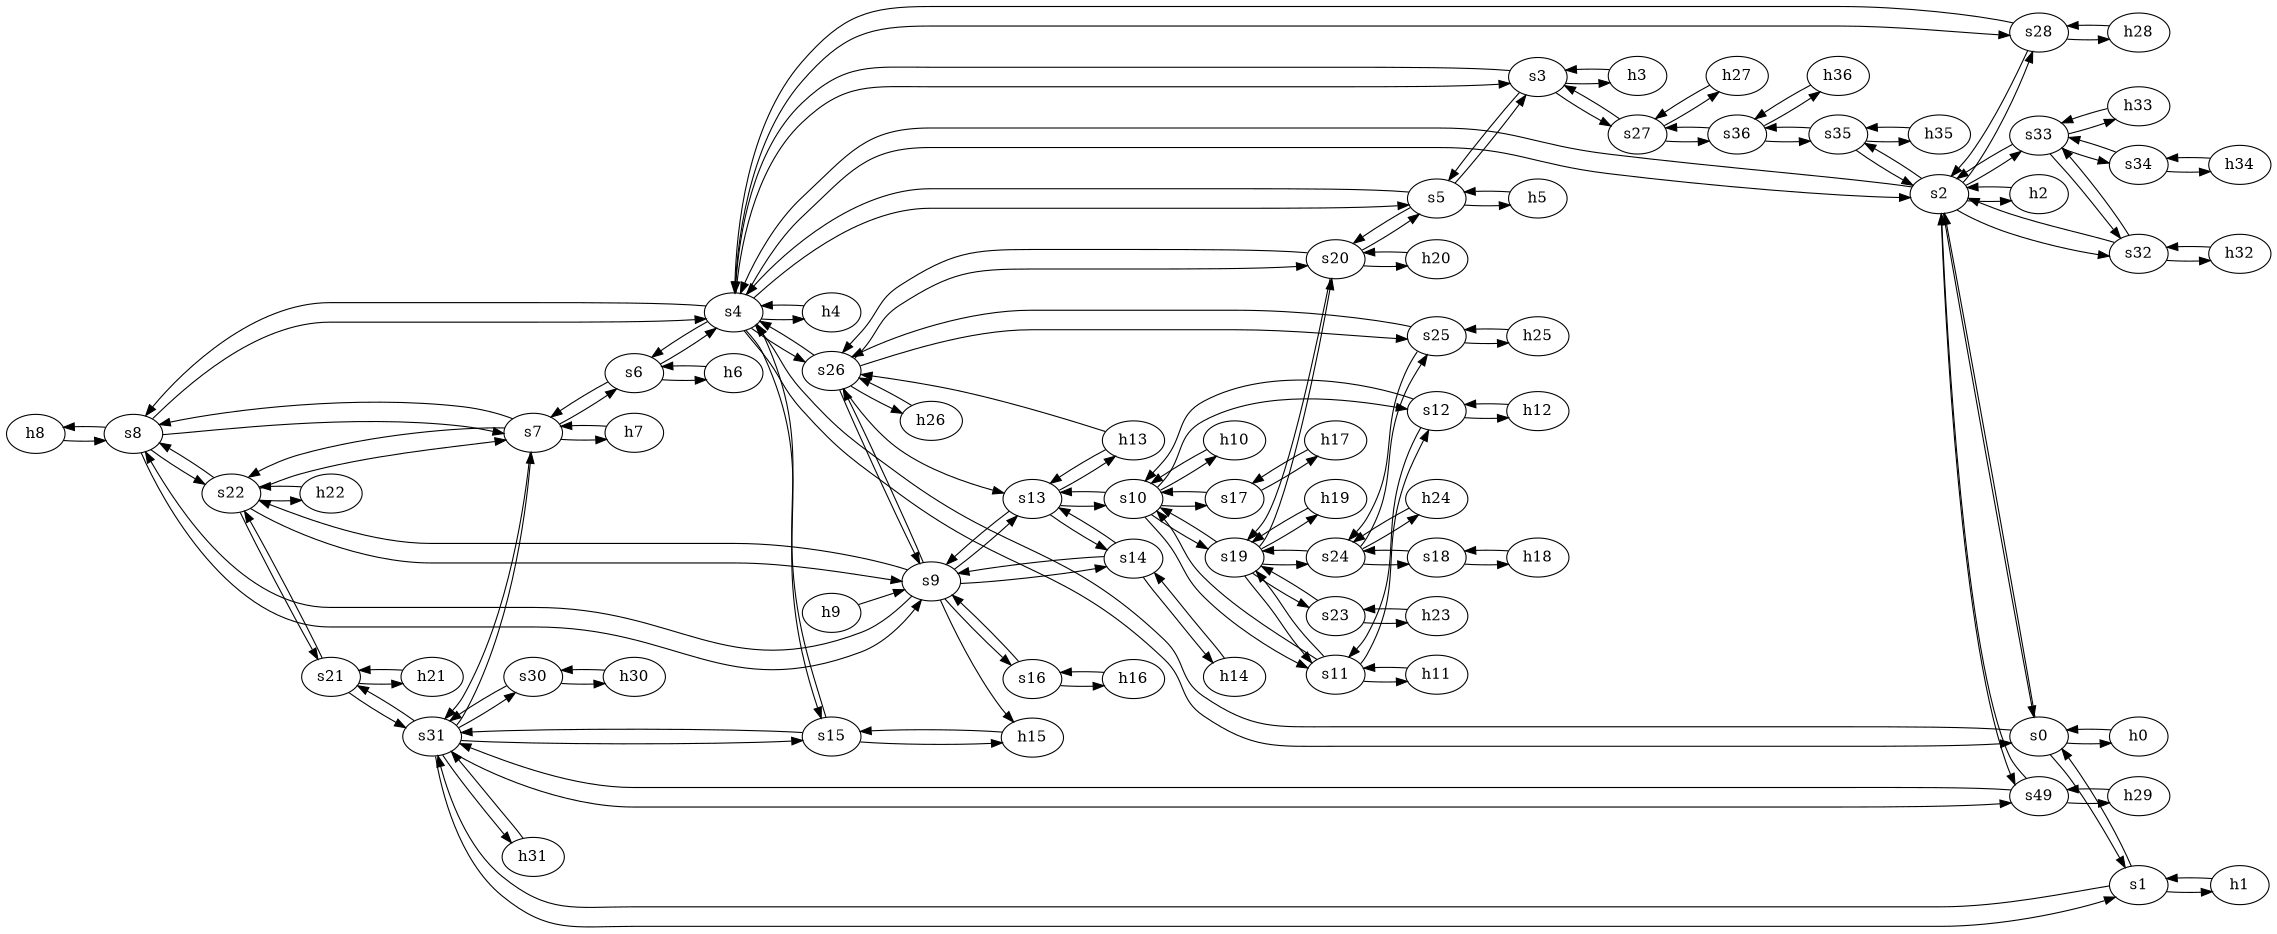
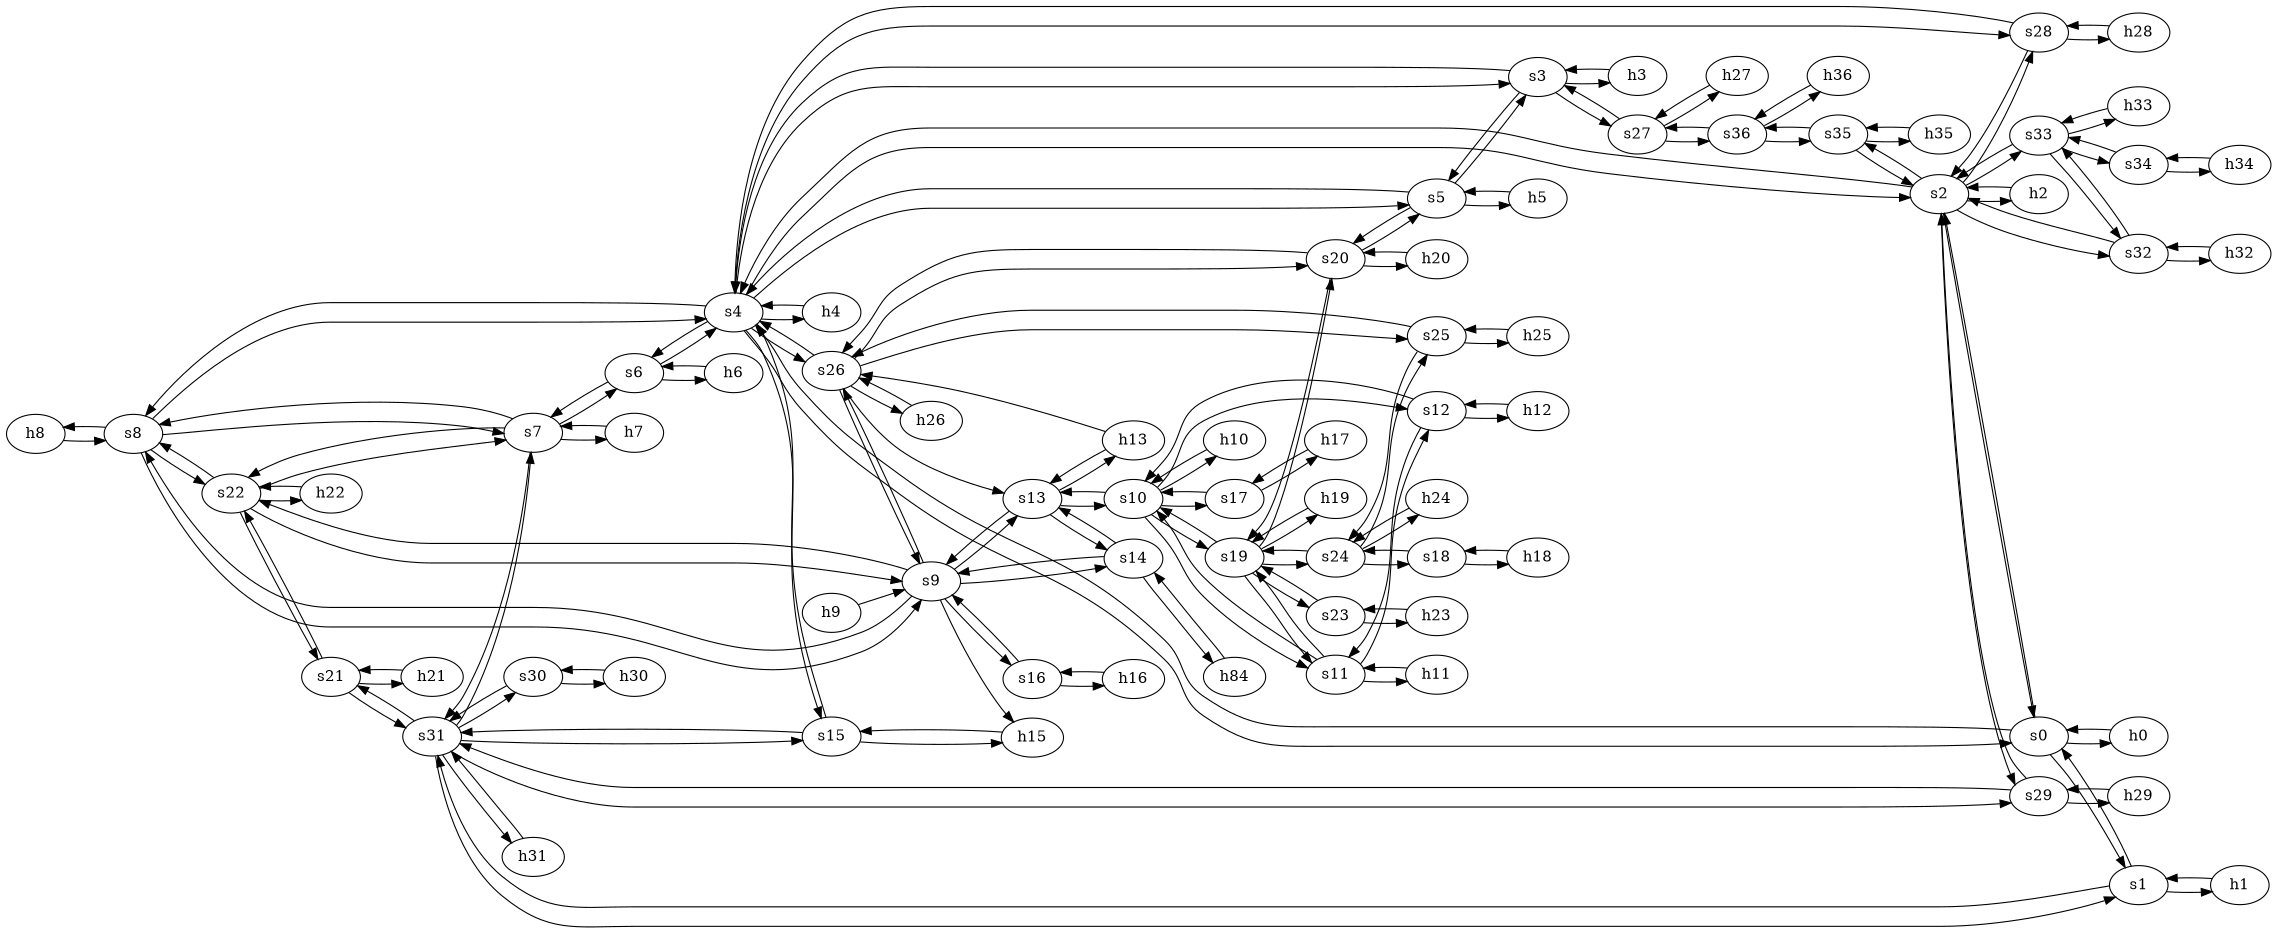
  strict digraph {
    rankdir=LR
    node [type=host]
    edge [capacity="1Gbps" cost=1 dst_port=1 src_port=1]
    h8 [ip="111.0.8.8" mac="00:00:00:00:8:8"]
    s8 [type=switch]
    s9 [type=switch]
    s7 [type=switch]
    s4 [type=switch]
    s22 [type=switch]
    s26 [type=switch]
    s16 [type=switch]
    s14 [type=switch]
    s13 [type=switch]
    h15 [ip="111.0.15.15" mac="00:00:00:00:15:15"]
    s31 [type=switch]
    s6 [type=switch]
    h7 [ip="111.0.7.7" mac="00:00:00:00:7:7"]
    s2 [type=switch]
    s0 [type=switch]
    s28 [type=switch]
    s3 [type=switch]
    s5 [type=switch]
    h4 [ip="111.0.4.4" mac="00:00:00:00:4:4"]
    s15 [type=switch]
    h22 [ip="111.0.22.22" mac="00:00:00:00:22:22"]
    s21 [type=switch]
    h9 [ip="111.0.9.9" mac="00:00:00:00:9:9"]
    h26 [ip="111.0.26.26" mac="00:00:00:00:26:26"]
    s20 [type=switch]
    s25 [type=switch]
    h16 [ip="111.0.16.16" mac="00:00:00:00:16:16"]
-   h14 [ip="111.0.14.14" mac="00:00:00:00:14:14"]
+   h14 [ip="111.0.14.14" mac="00:00:00:00:14:14" label=h84]
    s10 [type=switch]
    h13 [ip="111.0.13.13" mac="00:00:00:00:13:13"]
    s19 [type=switch]
    h20 [ip="111.0.20.20" mac="00:00:00:00:20:20"]
    s24 [type=switch]
    h25 [ip="111.0.25.25" mac="00:00:00:00:25:25"]
    h2 [ip="111.0.2.2" mac="00:00:00:00:2:2"]
-   s29 [type=switch label=s49]
+   s29 [type=switch]
    s35 [type=switch]
    s32 [type=switch]
    s33 [type=switch]
    h0 [ip="111.0.0.0" mac="00:00:00:00:0:0"]
    s1 [type=switch]
    h29 [ip="111.0.29.29" mac="00:00:00:00:29:29"]
    h28 [ip="111.0.28.28" mac="00:00:00:00:28:28"]
    s36 [type=switch]
    h35 [ip="111.0.35.35" mac="00:00:00:00:35:35"]
    h32 [ip="111.0.32.32" mac="00:00:00:00:32:32"]
    s34 [type=switch]
    h33 [ip="111.0.33.33" mac="00:00:00:00:33:33"]
    h3 [ip="111.0.3.3" mac="00:00:00:00:3:3"]
    s27 [type=switch]
    h5 [ip="111.0.5.5" mac="00:00:00:00:5:5"]
    h27 [ip="111.0.27.27" mac="00:00:00:00:27:27"]
    h1 [ip="111.0.1.1" mac="00:00:00:00:1:1"]
    h31 [ip="111.0.31.31" mac="00:00:00:00:31:31"]
    s30 [type=switch]
    h6 [ip="111.0.6.6" mac="00:00:00:00:6:6"]
    h23 [ip="111.0.23.23" mac="00:00:00:00:23:23"]
    s23 [type=switch]
    s11 [type=switch]
    h19 [ip="111.0.19.19" mac="00:00:00:00:19:19"]
    h21 [ip="111.0.21.21" mac="00:00:00:00:21:21"]
    s12 [type=switch]
    h10 [ip="111.0.10.10" mac="00:00:00:00:10:10"]
    s17 [type=switch]
    h36 [ip="111.0.36.36" mac="00:00:00:00:36:36"]
    h34 [ip="111.0.34.34" mac="00:00:00:00:34:34"]
    h30 [ip="111.0.30.30" mac="00:00:00:00:30:30"]
    h11 [ip="111.0.11.11" mac="00:00:00:00:11:11"]
    s18 [type=switch]
    h24 [ip="111.0.24.24" mac="00:00:00:00:24:24"]
    h12 [ip="111.0.12.12" mac="00:00:00:00:12:12"]
    h17 [ip="111.0.17.17" mac="00:00:00:00:17:17"]
    h18 [ip="111.0.18.18" mac="00:00:00:00:18:18"]
    h8 -> s8
    s8 -> h8
    s8 -> s9 [dst_port=2 src_port=4]
    s8 -> s7 [dst_port=3 src_port=3]
    s8 -> s4 [dst_port=7 src_port=2]
    s8 -> s22 [dst_port=3 src_port=5]
    s9 -> s8 [dst_port=4 src_port=2]
    s9 -> s22 [dst_port=4 src_port=6]
    s9 -> s26 [dst_port=3 src_port=7]
    s9 -> s16 [dst_port=2 src_port=5]
    s9 -> s14 [dst_port=2 src_port=4]
    s9 -> s13 [dst_port=2 src_port=3]
    s9 -> h15
    s7 -> s8 [dst_port=3 src_port=3]
    s7 -> s22 [dst_port=2 src_port=4]
    s7 -> s31 [dst_port=3 src_port=5]
    s7 -> s6 [dst_port=3 src_port=2]
    s7 -> h7
    s4 -> s8 [dst_port=2 src_port=7]
    s4 -> s26 [dst_port=2 src_port=9]
    s4 -> s6 [dst_port=2 src_port=6]
    s4 -> s2 [dst_port=5 src_port=3]
    s4 -> s0 [dst_port=4 src_port=2]
    s4 -> s28 [dst_port=3 src_port=10]
    s4 -> s3 [dst_port=3 src_port=4]
    s4 -> s5 [dst_port=3 src_port=5]
    s4 -> h4
    s4 -> s15 [dst_port=2 src_port=8]
    s22 -> s8 [dst_port=5 src_port=3]
    s22 -> s9 [dst_port=6 src_port=4]
    s22 -> s7 [dst_port=4 src_port=2]
    s22 -> h22
    s22 -> s21 [dst_port=2 src_port=5]
    s26 -> s9 [dst_port=7 src_port=3]
    s26 -> s4 [dst_port=9 src_port=2]
    s26 -> s13 [dst_port=4 src_port=4]
    s26 -> h26
    s26 -> s20 [dst_port=4 src_port=5]
    s26 -> s25 [dst_port=3 src_port=6]
    s16 -> s9 [dst_port=5 src_port=2]
    s16 -> h16
    s14 -> s9 [dst_port=4 src_port=2]
    s14 -> s13 [dst_port=5 src_port=3]
    s14 -> h14
    s13 -> s9 [dst_port=3 src_port=2]
    s13 -> s14 [dst_port=3 src_port=5]
    s13 -> s10 [dst_port=6 src_port=3]
    s13 -> h13
    h15 -> s15
    s31 -> s7 [dst_port=5 src_port=3]
    s31 -> s15 [dst_port=3 src_port=4]
    s31 -> s21 [dst_port=3 src_port=5]
    s31 -> s29 [dst_port=3 src_port=6]
    s31 -> s1 [dst_port=3 src_port=2]
    s31 -> h31
    s31 -> s30 [dst_port=3 src_port=8]
    s6 -> s7 [dst_port=2 src_port=3]
    s6 -> s4 [dst_port=6 src_port=2]
    s6 -> h6
    h7 -> s7
    s2 -> s4 [dst_port=3 src_port=5]
    s2 -> s0 [dst_port=3 src_port=2]
    s2 -> s28 [dst_port=2 src_port=7]
    s2 -> h2
    s2 -> s29 [dst_port=2 src_port=8]
    s2 -> s35 [dst_port=2 src_port=4]
    s2 -> s32 [dst_port=2 src_port=6]
    s2 -> s33 [dst_port=2 src_port=3]
    s0 -> s4 [dst_port=2 src_port=4]
    s0 -> s2 [dst_port=2 src_port=3]
    s0 -> h0
    s0 -> s1 [dst_port=2 src_port=2]
    s28 -> s4 [dst_port=10 src_port=3]
    s28 -> s2 [dst_port=7 src_port=2]
    s28 -> h28
    s3 -> s4 [dst_port=4 src_port=3]
    s3 -> s5 [dst_port=2 src_port=4]
    s3 -> h3
    s3 -> s27 [dst_port=2 src_port=2]
    s5 -> s4 [dst_port=5 src_port=3]
    s5 -> s3 [dst_port=4 src_port=2]
    s5 -> s20 [dst_port=2 src_port=4]
    s5 -> h5
    h4 -> s4
    s15 -> s4 [dst_port=8 src_port=2]
    s15 -> h15
    s15 -> s31 [dst_port=4 src_port=3]
    h22 -> s22
    s21 -> s22 [dst_port=5 src_port=2]
    s21 -> s31 [dst_port=5 src_port=3]
    s21 -> h21
    h9 -> s9
    h26 -> s26
    s20 -> s26 [dst_port=5 src_port=4]
    s20 -> s5 [dst_port=4 src_port=2]
    s20 -> s19 [dst_port=5 src_port=3]
    s20 -> h20
    s25 -> s26 [dst_port=6 src_port=3]
    s25 -> s24 [dst_port=4 src_port=2]
    s25 -> h25
    h16 -> s16
    h14 -> s14
    s10 -> s13 [dst_port=3 src_port=6]
    s10 -> s19 [dst_port=2 src_port=2]
    s10 -> s11 [dst_port=2 src_port=4]
    s10 -> s12 [dst_port=2 src_port=5]
    s10 -> h10
    s10 -> s17 [dst_port=2 src_port=3]
    h13 -> s26 [dst_port=4 src_port=4]
    h13 -> s13
    s19 -> s20 [dst_port=3 src_port=5]
    s19 -> s10 [dst_port=2 src_port=2]
    s19 -> s24 [dst_port=3 src_port=4]
    s19 -> s23 [dst_port=2 src_port=6]
    s19 -> s11 [dst_port=3 src_port=3]
    s19 -> h19
    h20 -> s20
    s24 -> s25 [dst_port=2 src_port=4]
    s24 -> s19 [dst_port=4 src_port=3]
    s24 -> s18 [dst_port=2 src_port=2]
    s24 -> h24
    h25 -> s25
    h2 -> s2
    s29 -> s31 [dst_port=6 src_port=3]
    s29 -> s2 [dst_port=8 src_port=2]
    s29 -> h29
    s35 -> s2 [dst_port=4 src_port=2]
    s35 -> s36 [dst_port=3 src_port=3]
    s35 -> h35
    s32 -> s2 [dst_port=6 src_port=2]
    s32 -> s33 [dst_port=3 src_port=3]
    s32 -> h32
    s33 -> s2 [dst_port=3 src_port=2]
    s33 -> s32 [dst_port=3 src_port=3]
    s33 -> s34 [dst_port=3 src_port=5]
    s33 -> h33
    h0 -> s0
    s1 -> s31 [dst_port=2 src_port=3]
    s1 -> s0 [dst_port=2 src_port=2]
    s1 -> h1
    h29 -> s29
    h28 -> s28
    s36 -> s35 [dst_port=3 src_port=3]
    s36 -> s27 [dst_port=3 src_port=2]
    s36 -> h36
    h35 -> s35
    h32 -> s32
    s34 -> s33 [dst_port=5 src_port=3]
    s34 -> h34
    h33 -> s33
    h3 -> s3
    s27 -> s3 [dst_port=2 src_port=2]
    s27 -> s36 [dst_port=2 src_port=3]
    s27 -> h27
    h5 -> s5
    h27 -> s27
    h1 -> s1
    h31 -> s31
    s30 -> s31 [dst_port=8 src_port=3]
    s30 -> h30
    h6 -> s6
    h23 -> s23
    s23 -> s19 [dst_port=6 src_port=2]
    s23 -> h23
    s11 -> s10 [dst_port=4 src_port=2]
    s11 -> s19 [dst_port=3 src_port=3]
    s11 -> s12 [dst_port=3 src_port=4]
    s11 -> h11
    h19 -> s19
    h21 -> s21
    s12 -> s10 [dst_port=5 src_port=2]
    s12 -> s11 [dst_port=4 src_port=3]
    s12 -> h12
    h10 -> s10
    s17 -> s10 [dst_port=3 src_port=2]
    s17 -> h17
    h36 -> s36
    h34 -> s34
    h30 -> s30
    h11 -> s11
    s18 -> s24 [dst_port=2 src_port=2]
    s18 -> h18
    h24 -> s24
    h12 -> s12
    h17 -> s17
    h18 -> s18
  }
